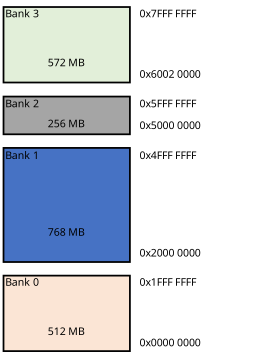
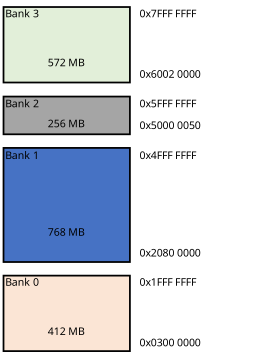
  digraph {
    bgcolor="#ffffff"
    nodesep=0
    ranksep=0
    node [fontname="Optima, Rachana, Sawasdee, sans-serif" fontsize=12 labeljust=c labelloc=c penwidth=2.0 shape=rect]
    edge [fontname="Optima, Rachana, Sawasdee, sans-serif" style=invis]
    n1 [color="#000000" fillcolor="#e2efd9" fixedsize=true height=1.20 label=<<table cellborder="0" cellspacing="0" cellpadding="2" border="0" fixedsize="false" color="blue" height="86.40" width="144.00"><tr><td colspan="3" align="left" valign="top" width="144" height="43.199999999999996">Bank 3</td></tr><tr><td colspan="3" align="center" valign="middle" width="144" height="43.199999999999996">572 MB</td></tr></table>> style=filled width=2.00]
    n2 [label=<<table cellborder="0" cellspacing="0" cellpadding="2" border="0" fixedsize="false" color="blue" height="86.40" width="144.00"><tr><td colspan="3" align="left" valign="top" width="144" height="43.199999999999996">0x7FFF FFFF</td></tr><tr><td colspan="3" align="left" valign="bottom" width="144" height="43.199999999999996">0x6002 0000</td></tr></table>> penwidth=2 shape=none]
    n3 [color="#000000" fillcolor="#a5a5a5" fixedsize=true height=0.60 label=<<table cellborder="0" cellspacing="0" cellpadding="2" border="0" fixedsize="false" color="blue" height="43.20" width="144.00"><tr><td colspan="3" align="left" valign="top" width="144" height="21.599999999999998">Bank 2</td></tr><tr><td colspan="3" align="center" valign="middle" width="144" height="21.599999999999998">256 MB</td></tr></table>> style=filled width=2.00]
-   n4 [label=<<table cellborder="0" cellspacing="0" cellpadding="2" border="0" fixedsize="false" color="blue" height="43.20" width="144.00"><tr><td colspan="3" align="left" valign="top" width="144" height="21.599999999999998">0x5FFF FFFF</td></tr><tr><td colspan="3" align="left" valign="bottom" width="144" height="21.599999999999998">0x5000 0000</td></tr></table>> penwidth=2 shape=none]
+   n4 [label=<<table cellborder="0" cellspacing="0" cellpadding="2" border="0" fixedsize="false" color="blue" height="43.20" width="144.00"><tr><td colspan="3" align="left" valign="top" width="144" height="21.599999999999998">0x5FFF FFFF</td></tr><tr><td colspan="3" align="left" valign="bottom" width="144" height="21.599999999999998">0x5000 0050</td></tr></table>> penwidth=2 shape=none]
    n5 [color="#000000" fillcolor="#4672c4" fixedsize=true height=1.80 label=<<table cellborder="0" cellspacing="0" cellpadding="2" border="0" fixedsize="false" color="blue" height="129.60" width="144.00"><tr><td colspan="3" align="left" valign="top" width="144" height="64.8">Bank 1</td></tr><tr><td colspan="3" align="center" valign="middle" width="144" height="64.8">768 MB</td></tr></table>> style=filled width=2.00]
-   n6 [label=<<table cellborder="0" cellspacing="0" cellpadding="2" border="0" fixedsize="false" color="blue" height="129.60" width="144.00"><tr><td colspan="3" align="left" valign="top" width="144" height="64.8">0x4FFF FFFF</td></tr><tr><td colspan="3" align="left" valign="bottom" width="144" height="64.8">0x2000 0000</td></tr></table>> penwidth=2 shape=none]
-   n7 [color="#000000" fillcolor="#fbe5d5" fixedsize=true height=1.20 label=<<table cellborder="0" cellspacing="0" cellpadding="2" border="0" fixedsize="false" color="blue" height="86.40" width="144.00"><tr><td colspan="3" align="left" valign="top" width="144" height="43.199999999999996">Bank 0</td></tr><tr><td colspan="3" align="center" valign="middle" width="144" height="43.199999999999996">512 MB</td></tr></table>> style=filled width=2.00]
-   n8 [label=<<table cellborder="0" cellspacing="0" cellpadding="2" border="0" fixedsize="false" color="blue" height="86.40" width="144.00"><tr><td colspan="3" align="left" valign="top" width="144" height="43.199999999999996">0x1FFF FFFF</td></tr><tr><td colspan="3" align="left" valign="bottom" width="144" height="43.199999999999996">0x0000 0000</td></tr></table>> penwidth=2 shape=none]
+   n6 [label=<<table cellborder="0" cellspacing="0" cellpadding="2" border="0" fixedsize="false" color="blue" height="129.60" width="144.00"><tr><td colspan="3" align="left" valign="top" width="144" height="64.8">0x4FFF FFFF</td></tr><tr><td colspan="3" align="left" valign="bottom" width="144" height="64.8">0x2080 0000</td></tr></table>> penwidth=2 shape=none]
+   n7 [color="#000000" fillcolor="#fbe5d5" fixedsize=true height=1.20 label=<<table cellborder="0" cellspacing="0" cellpadding="2" border="0" fixedsize="false" color="blue" height="86.40" width="144.00"><tr><td colspan="3" align="left" valign="top" width="144" height="43.199999999999996">Bank 0</td></tr><tr><td colspan="3" align="center" valign="middle" width="144" height="43.199999999999996">412 MB</td></tr></table>> style=filled width=2.00]
+   n8 [label=<<table cellborder="0" cellspacing="0" cellpadding="2" border="0" fixedsize="false" color="blue" height="86.40" width="144.00"><tr><td colspan="3" align="left" valign="top" width="144" height="43.199999999999996">0x1FFF FFFF</td></tr><tr><td colspan="3" align="left" valign="bottom" width="144" height="43.199999999999996">0x0300 0000</td></tr></table>> penwidth=2 shape=none]
    subgraph sub_1 {
      rank=same
      n1
      n2
    }
    subgraph sub_2 {
      rank=same
      n3
      n4
    }
    subgraph sub_3 {
      rank=same
      n5
      n6
    }
    subgraph sub_4 {
      rank=same
      n7
      n8
    }
    n1 -> n3
    n3 -> n5
    n5 -> n7
  }
